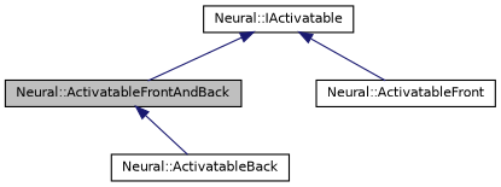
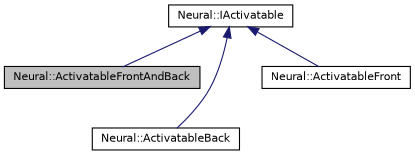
  digraph {
    node [color=black fillcolor=white fontname=Helvetica fontsize=10 shape=record style=filled]
    edge [color=midnightblue dir=back fontname=Helvetica fontsize=10 labelfontname=Helvetica labelfontsize=10 style=solid]
    n1 [fillcolor=grey75 fontcolor=black height=0.2 label="Neural::ActivatableFrontAndBack" width=0.4]
    n2 [height=0.2 label="Neural::ActivatableBack" width=0.4]
    n3 [height=0.2 label="Neural::ActivatableFront" width=0.4]
    n4 [height=0.2 label="Neural::IActivatable" width=0.4]
-   n1 -> n2
+   n4 -> n2
    n4 -> n1
    n4 -> n3
  }
